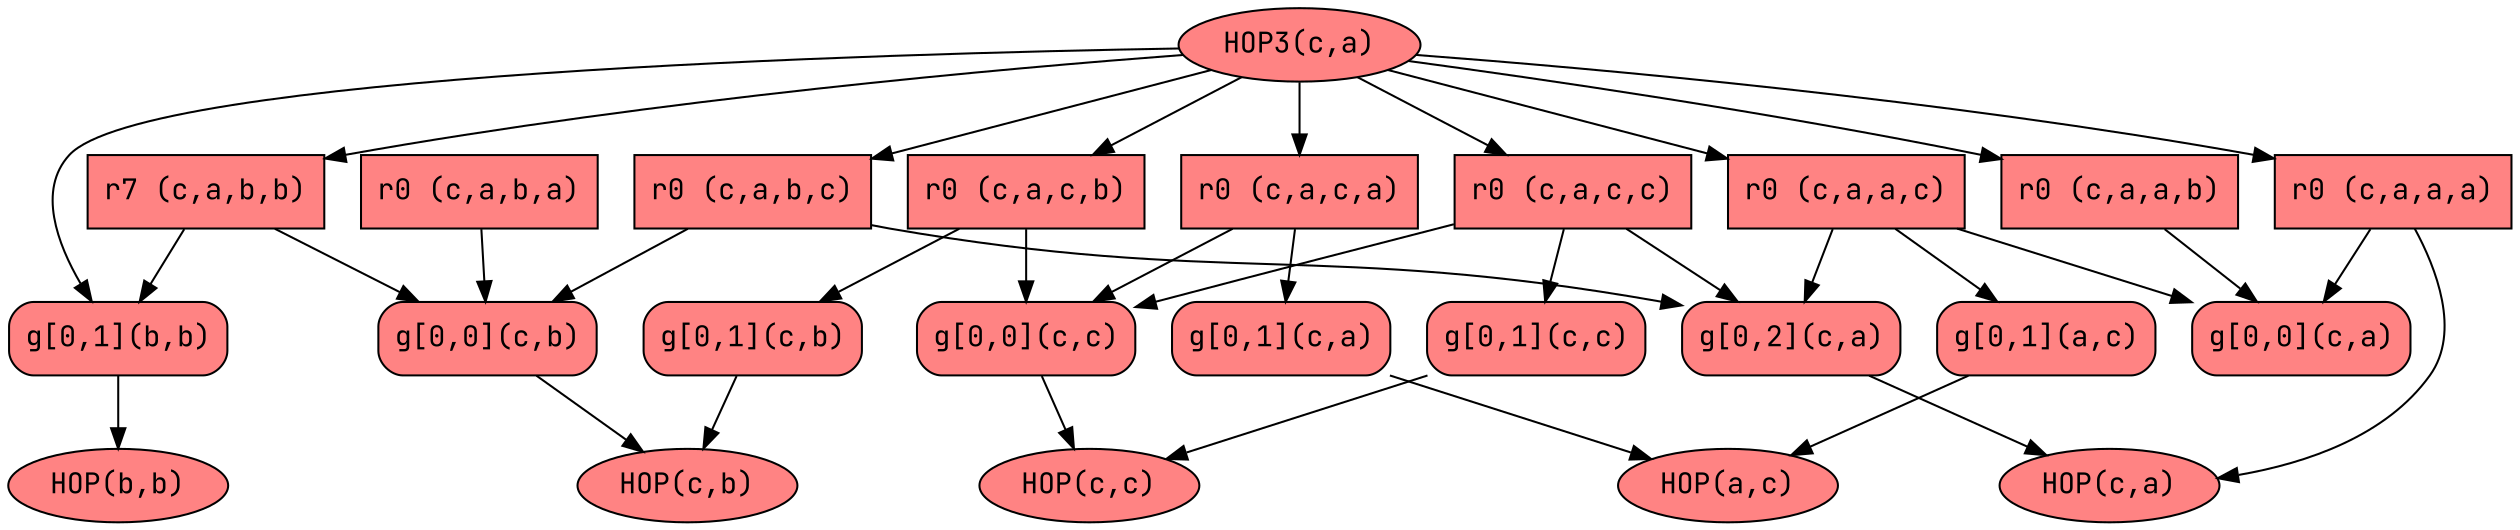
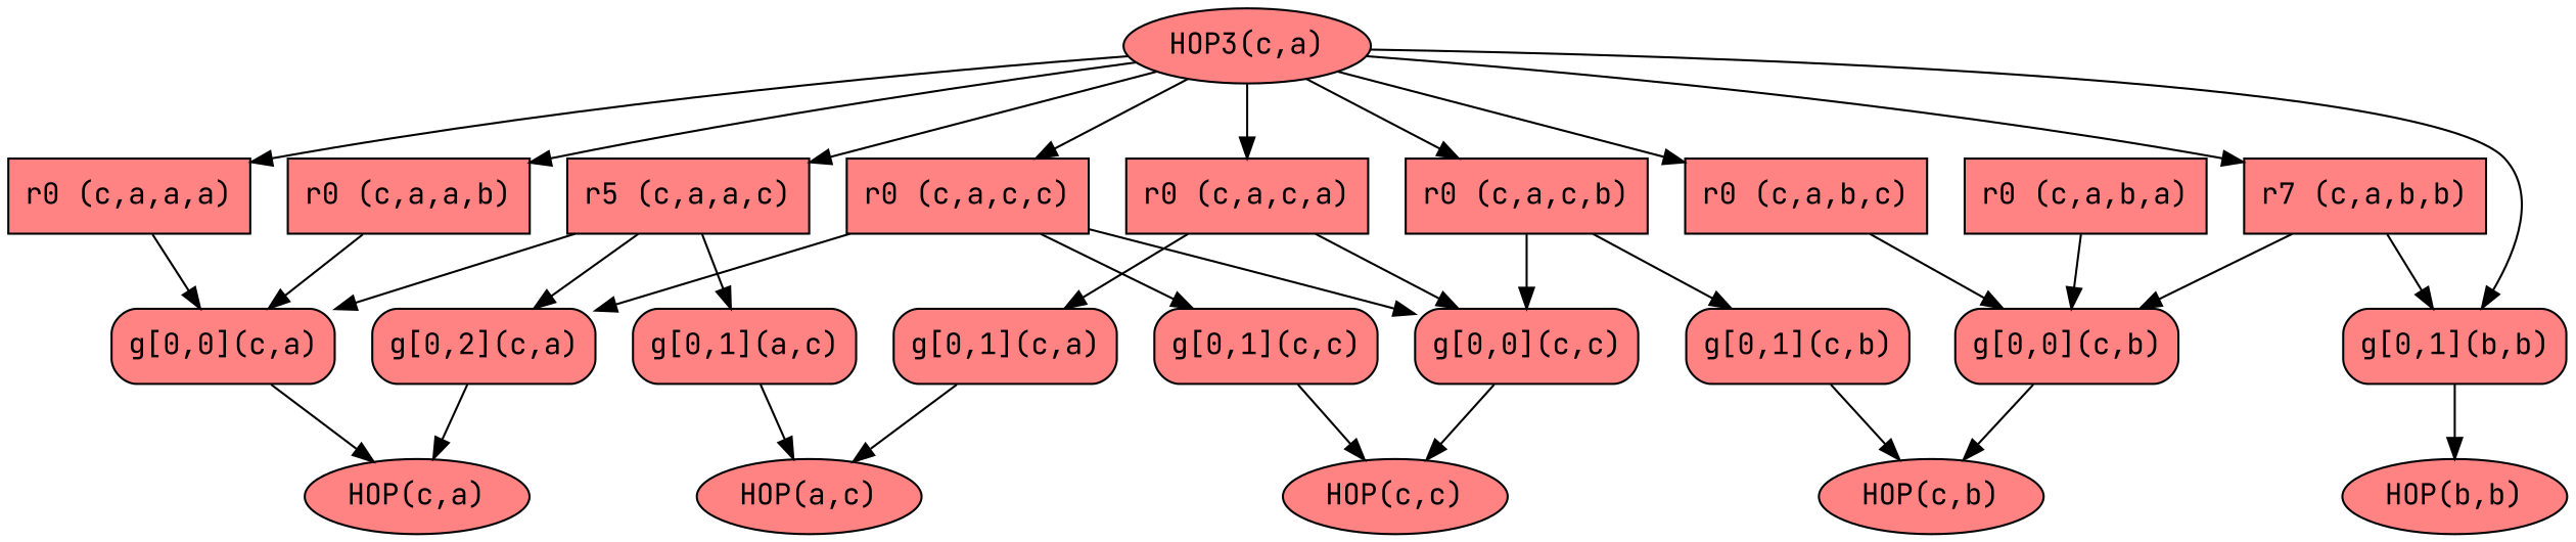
  digraph {
    fontname="JetBrains Mono"
    rankdir=TB
    node [color=black fillcolor="#FF8383" fontname="JetBrains Mono" shape=box style=filled]
    edge [fontname="JetBrains Mono"]
    n1 [label="r0 (c,a,b,a)" texlbl="$r_0(c,a,b,a)$"]
    n2 [label="g[0,0](c,b)" style="rounded,filled" texlbl="$g_{0}^{0}(c,b)$"]
    n3 [label="HOP(c,b)" shape=ellipse texlbl="$HOP(c,b)$"]
    n4 [label="r0 (c,a,a,a)" texlbl="$r_0(c,a,a,a)$"]
    n5 [label="g[0,0](c,a)" style="rounded,filled" texlbl="$g_{0}^{0}(c,a)$"]
    n6 [label="HOP(c,a)" shape=ellipse texlbl="$HOP(c,a)$"]
    n7 [label="r0 (c,a,c,c)" texlbl="$r_0(c,a,c,c)$"]
    n8 [label="g[0,0](c,c)" style="rounded,filled" texlbl="$g_{0}^{0}(c,c)$"]
    n9 [label="g[0,2](c,a)" style="rounded,filled" texlbl="$g_{0}^{2}(c,a)$"]
    n10 [label="g[0,1](c,c)" style="rounded,filled" texlbl="$g_{0}^{1}(c,c)$"]
    n11 [label="HOP(c,c)" shape=ellipse texlbl="$HOP(c,c)$"]
-   n12 [label="r0 (c,a,a,c)" texlbl="$r_0(c,a,a,c)$"]
+   n12 [label="r5 (c,a,a,c)" texlbl="$r_0(c,a,a,c)$"]
    n13 [label="g[0,1](a,c)" style="rounded,filled" texlbl="$g_{0}^{1}(a,c)$"]
    n14 [label="HOP(a,c)" shape=ellipse texlbl="$HOP(a,c)$"]
    n15 [label="r0 (c,a,c,b)" texlbl="$r_0(c,a,c,b)$"]
    n16 [label="g[0,1](c,b)" style="rounded,filled" texlbl="$g_{0}^{1}(c,b)$"]
    n17 [label="r7 (c,a,b,b)" texlbl="$r_0(c,a,b,b)$"]
    n18 [label="g[0,1](b,b)" style="rounded,filled" texlbl="$g_{0}^{1}(b,b)$"]
    n19 [label="HOP(b,b)" shape=ellipse texlbl="$HOP(b,b)$"]
    n20 [label="r0 (c,a,b,c)" texlbl="$r_0(c,a,b,c)$"]
    n21 [label="r0 (c,a,a,b)" texlbl="$r_0(c,a,a,b)$"]
    n22 [label="r0 (c,a,c,a)" texlbl="$r_0(c,a,c,a)$"]
    n23 [label="g[0,1](c,a)" style="rounded,filled" texlbl="$g_{0}^{1}(c,a)$"]
    n24 [label="HOP3(c,a)" shape=ellipse texlbl="$HOP3(c,a)$"]
    n1 -> n2
    n2 -> n3
    n4 -> n5
-   n4 -> n6
+   n5 -> n6
    n7 -> n8
    n7 -> n9
    n7 -> n10
    n8 -> n11
    n9 -> n6
    n10 -> n11
    n12 -> n5
    n12 -> n9
    n12 -> n13
    n13 -> n14
    n15 -> n8
    n15 -> n16
    n16 -> n3
    n17 -> n2
    n17 -> n18
    n18 -> n19
    n20 -> n2
-   n20 -> n9
    n21 -> n5
    n22 -> n8
    n22 -> n23
    n23 -> n14
    n24 -> n4
    n24 -> n7
    n24 -> n12
    n24 -> n15
    n24 -> n17
    n24 -> n18
    n24 -> n20
    n24 -> n21
    n24 -> n22
  }
